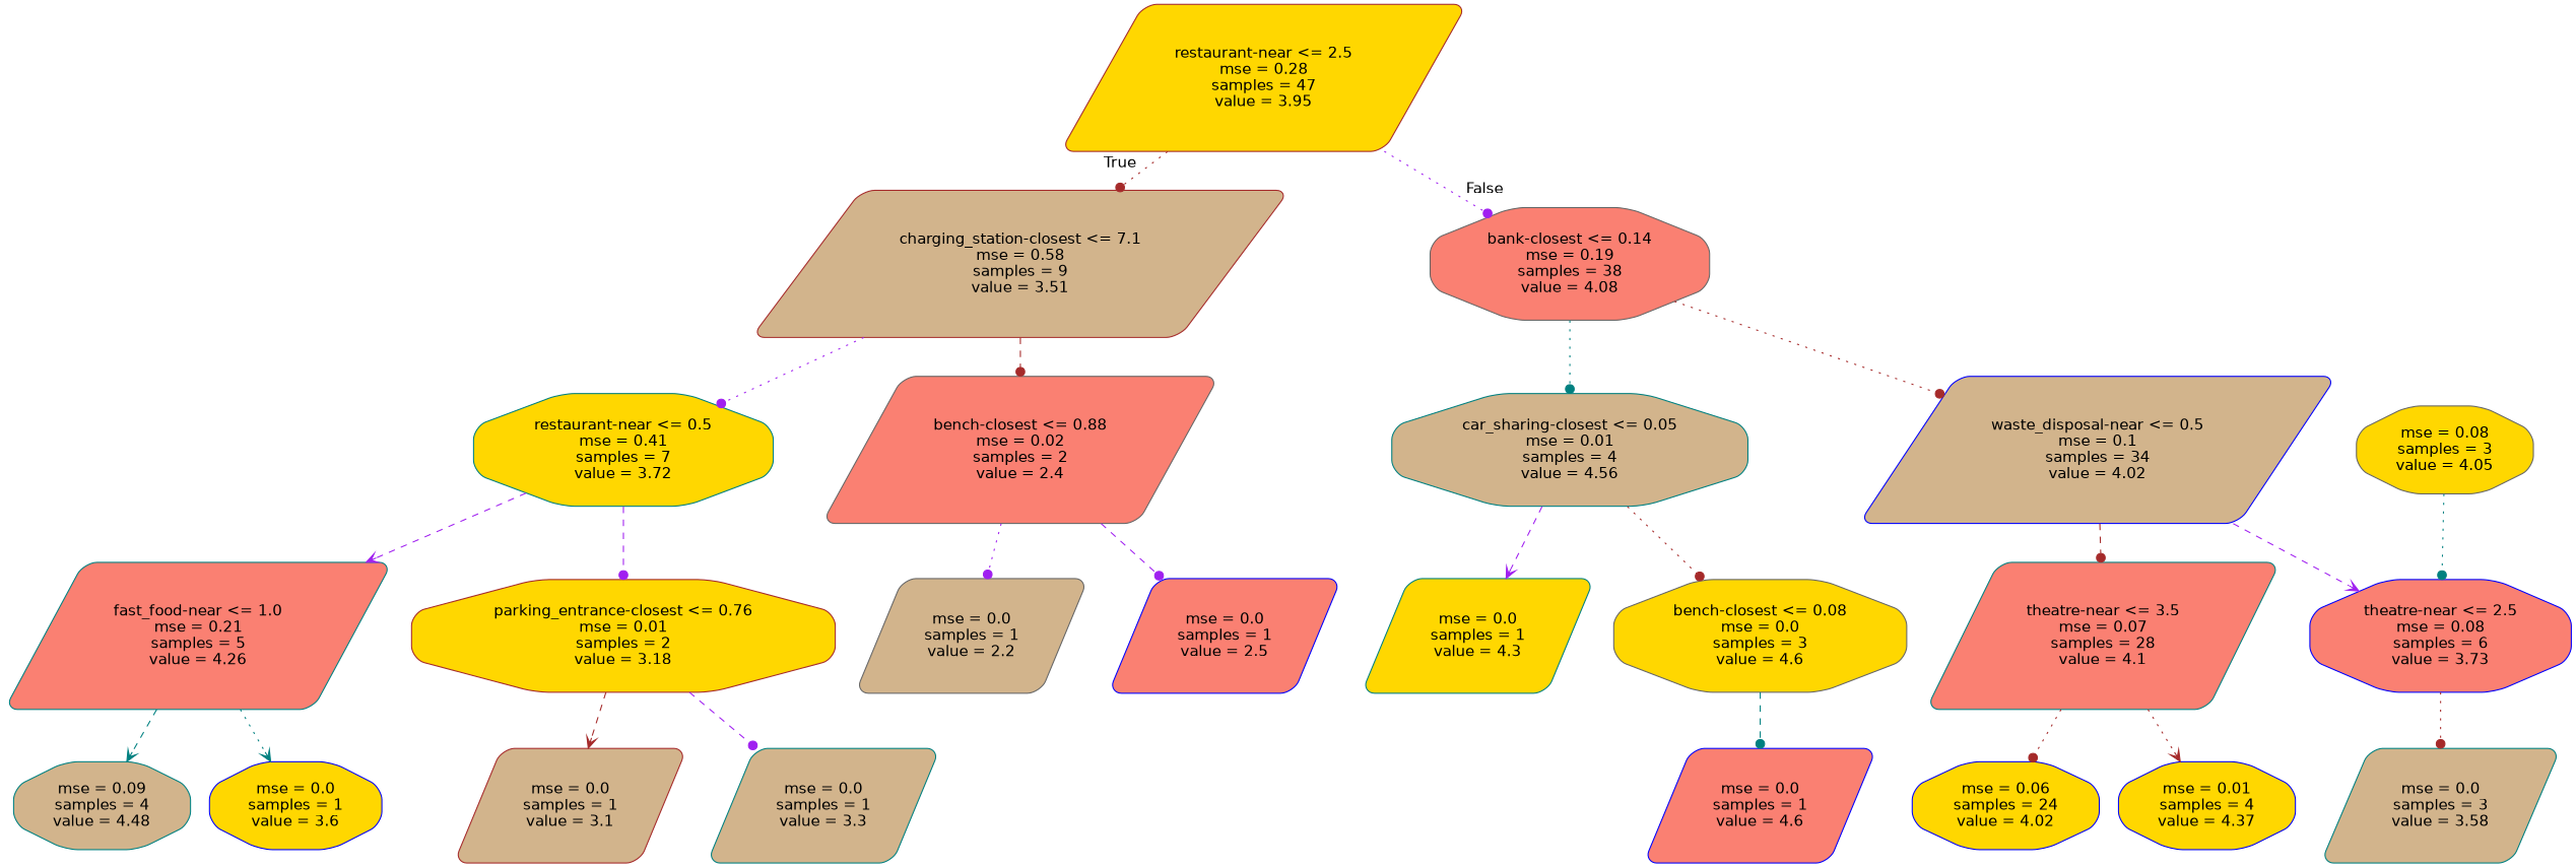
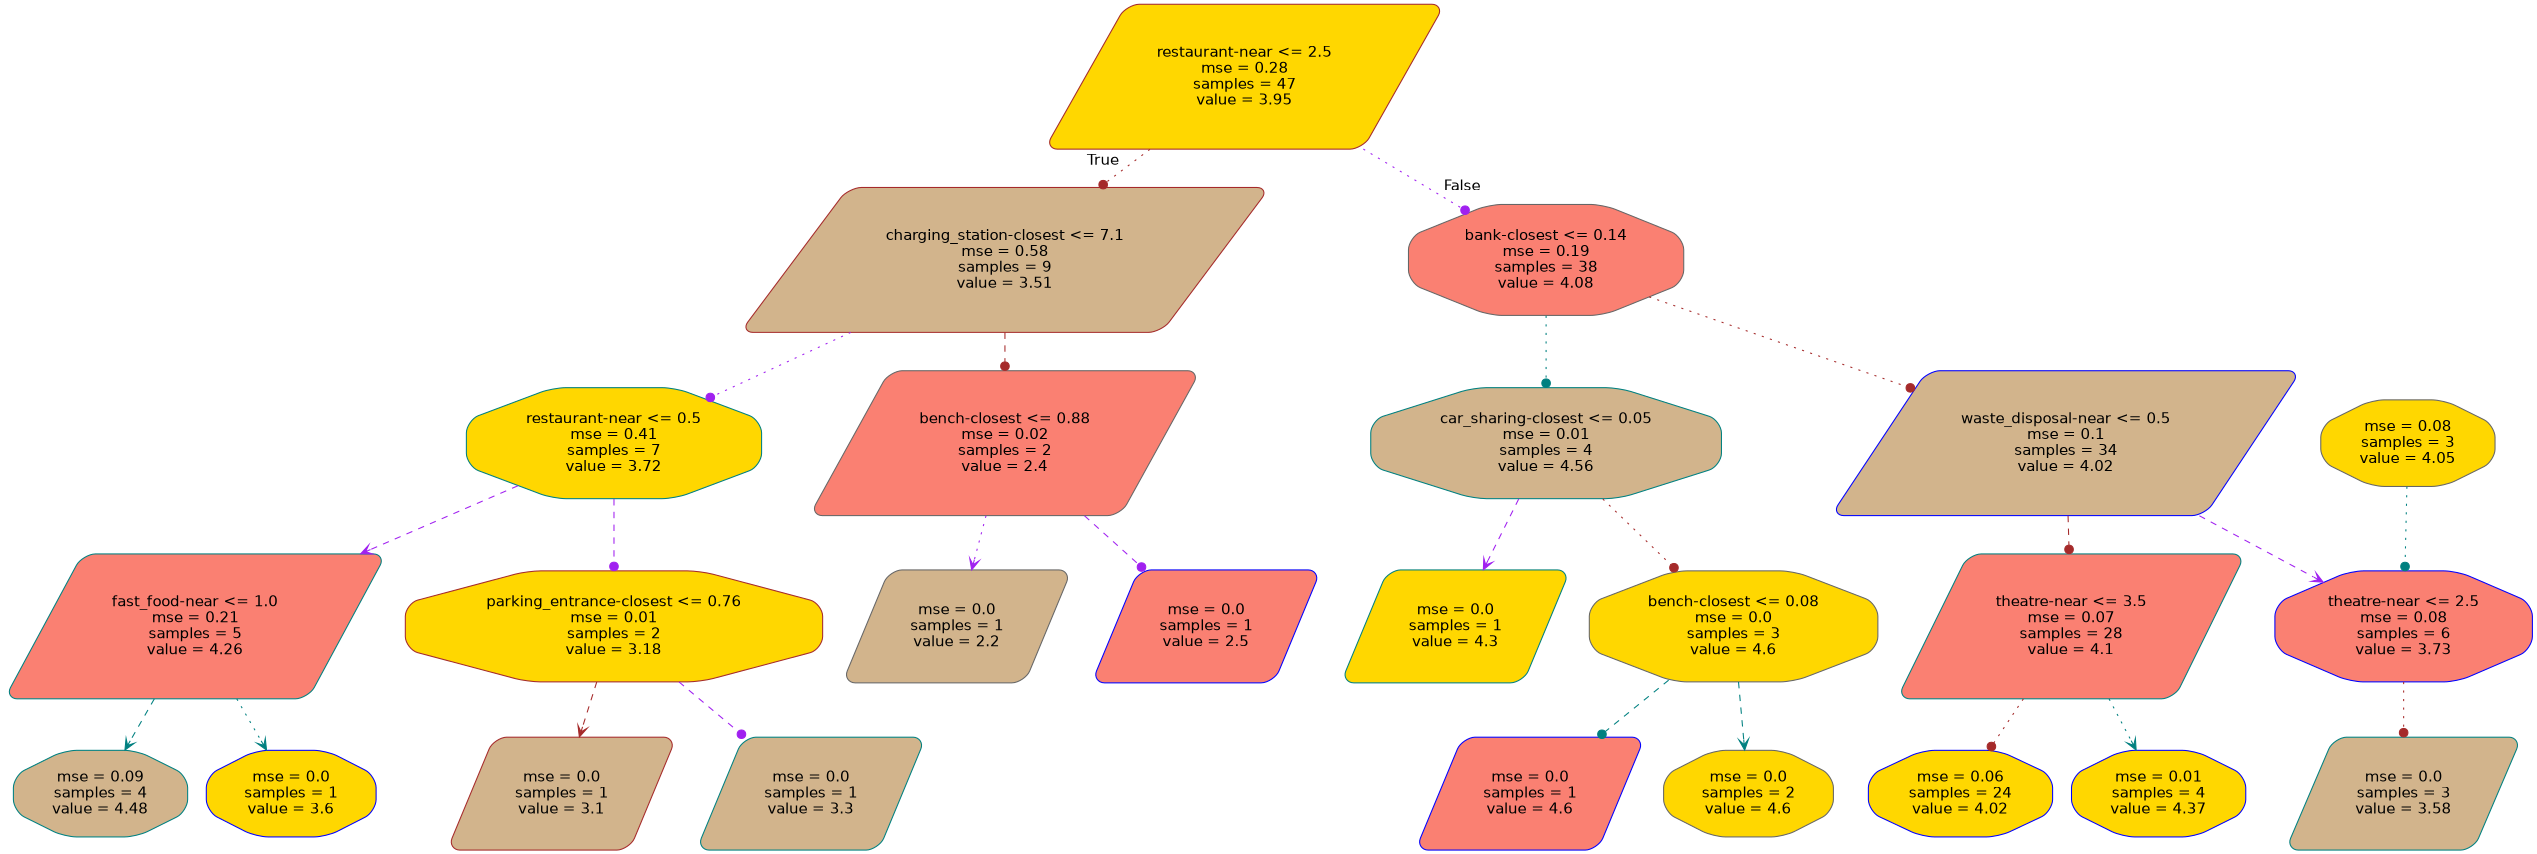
  digraph {
    node [color=teal fillcolor=gold fontname=helvetica shape=parallelogram style="filled, rounded"]
    edge [arrowhead=dot color=brown fontname=helvetica style=dotted]
    n1 [color=brown label="restaurant-near <= 2.5\nmse = 0.28\nsamples = 47\nvalue = 3.95"]
    n2 [color=brown fillcolor=tan label="charging_station-closest <= 7.1\nmse = 0.58\nsamples = 9\nvalue = 3.51"]
    n3 [color=gray40 fillcolor=salmon label="bank-closest <= 0.14\nmse = 0.19\nsamples = 38\nvalue = 4.08" shape=octagon]
    n4 [label="restaurant-near <= 0.5\nmse = 0.41\nsamples = 7\nvalue = 3.72" shape=octagon]
    n5 [color=gray40 fillcolor=salmon label="bench-closest <= 0.88\nmse = 0.02\nsamples = 2\nvalue = 2.4"]
    n6 [fillcolor=tan label="car_sharing-closest <= 0.05\nmse = 0.01\nsamples = 4\nvalue = 4.56" shape=octagon]
    n7 [color=blue fillcolor=tan label="waste_disposal-near <= 0.5\nmse = 0.1\nsamples = 34\nvalue = 4.02"]
    n8 [fillcolor=salmon label="fast_food-near <= 1.0\nmse = 0.21\nsamples = 5\nvalue = 4.26"]
    n9 [color=brown label="parking_entrance-closest <= 0.76\nmse = 0.01\nsamples = 2\nvalue = 3.18" shape=octagon]
    n10 [color=gray40 fillcolor=tan label="mse = 0.0\nsamples = 1\nvalue = 2.2"]
    n11 [color=blue fillcolor=salmon label="mse = 0.0\nsamples = 1\nvalue = 2.5"]
    n12 [fillcolor=tan label="mse = 0.09\nsamples = 4\nvalue = 4.48" shape=octagon]
    n13 [color=blue label="mse = 0.0\nsamples = 1\nvalue = 3.6" shape=octagon]
    n14 [color=brown fillcolor=tan label="mse = 0.0\nsamples = 1\nvalue = 3.1"]
    n15 [fillcolor=tan label="mse = 0.0\nsamples = 1\nvalue = 3.3"]
    n16 [label="mse = 0.0\nsamples = 1\nvalue = 4.3"]
    n17 [color=gray40 label="bench-closest <= 0.08\nmse = 0.0\nsamples = 3\nvalue = 4.6" shape=octagon]
    n18 [fillcolor=salmon label="theatre-near <= 3.5\nmse = 0.07\nsamples = 28\nvalue = 4.1"]
    n19 [color=blue fillcolor=salmon label="theatre-near <= 2.5\nmse = 0.08\nsamples = 6\nvalue = 3.73" shape=octagon]
    n20 [color=blue fillcolor=salmon label="mse = 0.0\nsamples = 1\nvalue = 4.6"]
+   n21 [color=gray40 label="mse = 0.0\nsamples = 2\nvalue = 4.6" shape=octagon]
    n22 [color=blue label="mse = 0.06\nsamples = 24\nvalue = 4.02" shape=octagon]
    n23 [color=blue label="mse = 0.01\nsamples = 4\nvalue = 4.37" shape=octagon]
    n24 [fillcolor=tan label="mse = 0.0\nsamples = 3\nvalue = 3.58"]
    n25 [color=gray40 label="mse = 0.08\nsamples = 3\nvalue = 4.05" shape=octagon]
    n1 -> n2 [headlabel=True labelangle=45 labeldistance=2.5]
    n1 -> n3 [color=purple headlabel=False labelangle=-45 labeldistance=2.5]
    n2 -> n4 [color=purple]
    n2 -> n5 [style=dashed]
    n3 -> n6 [color=teal]
    n3 -> n7
    n4 -> n8 [arrowhead=vee color=purple style=dashed]
    n4 -> n9 [color=purple style=dashed]
-   n5 -> n10 [color=purple]
+   n5 -> n10 [arrowhead=vee color=purple]
    n5 -> n11 [color=purple style=dashed]
    n6 -> n16 [arrowhead=vee color=purple style=dashed]
    n6 -> n17
    n7 -> n18 [style=dashed]
    n7 -> n19 [arrowhead=vee color=purple style=dashed]
    n8 -> n12 [arrowhead=vee color=teal style=dashed]
    n8 -> n13 [arrowhead=vee color=teal]
    n9 -> n14 [arrowhead=vee style=dashed]
    n9 -> n15 [color=purple style=dashed]
    n17 -> n20 [color=teal style=dashed]
+   n17 -> n21 [arrowhead=vee color=teal style=dashed]
    n18 -> n22
-   n18 -> n23 [arrowhead=vee]
+   n18 -> n23 [arrowhead=vee color=teal]
    n19 -> n24
    n25 -> n19 [color=teal]
  }
